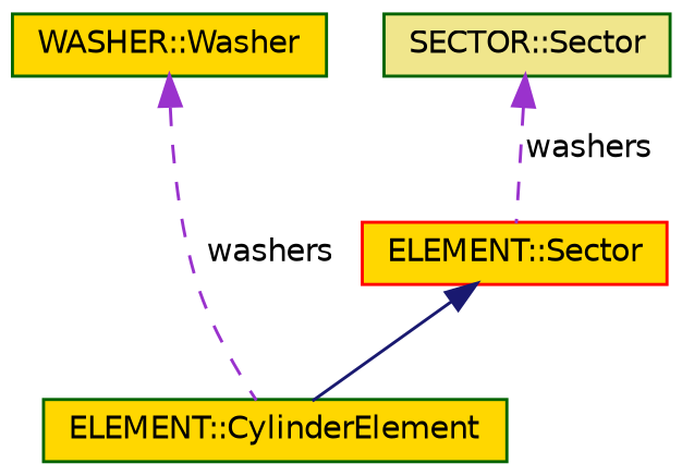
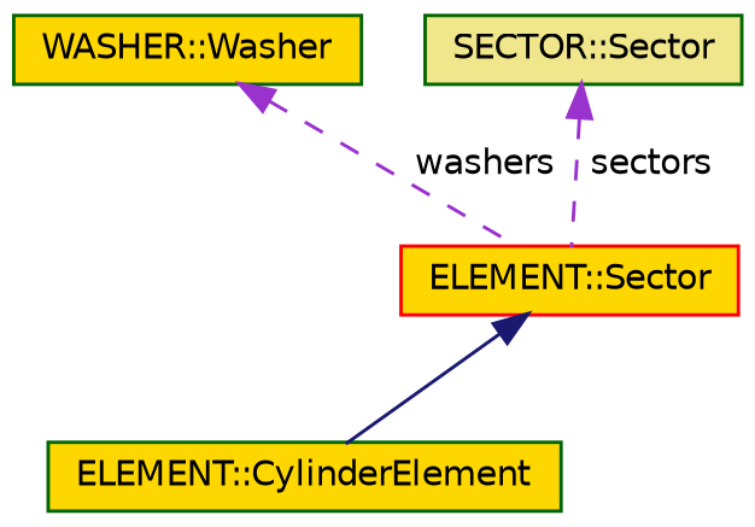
  digraph {
    node [color=darkgreen fillcolor=gold fontname=Helvetica fontsize=10 shape=record style=filled]
    edge [color=darkorchid3 dir=back fontname=Helvetica fontsize=10 labelfontname=Helvetica labelfontsize=10 style=dashed]
    n1 [fontcolor=black height=0.2 label="ELEMENT::CylinderElement" width=0.4]
    n2 [color=red height=0.2 label="ELEMENT::Sector" width=0.4]
    n3 [height=0.2 label="WASHER::Washer" width=0.4]
    n4 [fillcolor=khaki height=0.2 label="SECTOR::Sector" width=0.4]
    n2 -> n1 [color=midnightblue style=solid]
-   n3 -> n1 [label=" washers"]
-   n4 -> n2 [label=" washers"]
+   n3 -> n2 [label=" washers"]
+   n4 -> n2 [label=" sectors"]
  }
